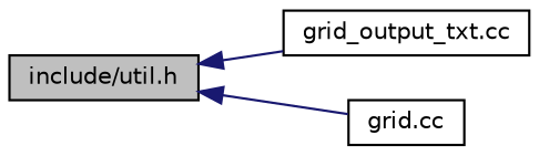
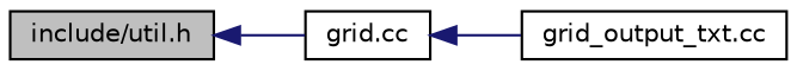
  digraph {
    rankdir=LR
    node [color=black fillcolor=white fontname=Helvetica fontsize=10 shape=record style=filled]
    edge [color=midnightblue dir=back fontname=Helvetica fontsize=10 labelfontname=Helvetica labelfontsize=10 style=solid]
    n1 [fillcolor=grey75 fontcolor=black height=0.2 label="include/util.h" width=0.4]
    n2 [height=0.2 label="grid_output_txt.cc" width=0.4]
    n3 [height=0.2 label="grid.cc" width=0.4]
-   n1 -> n2
+   n3 -> n2
    n1 -> n3
  }
